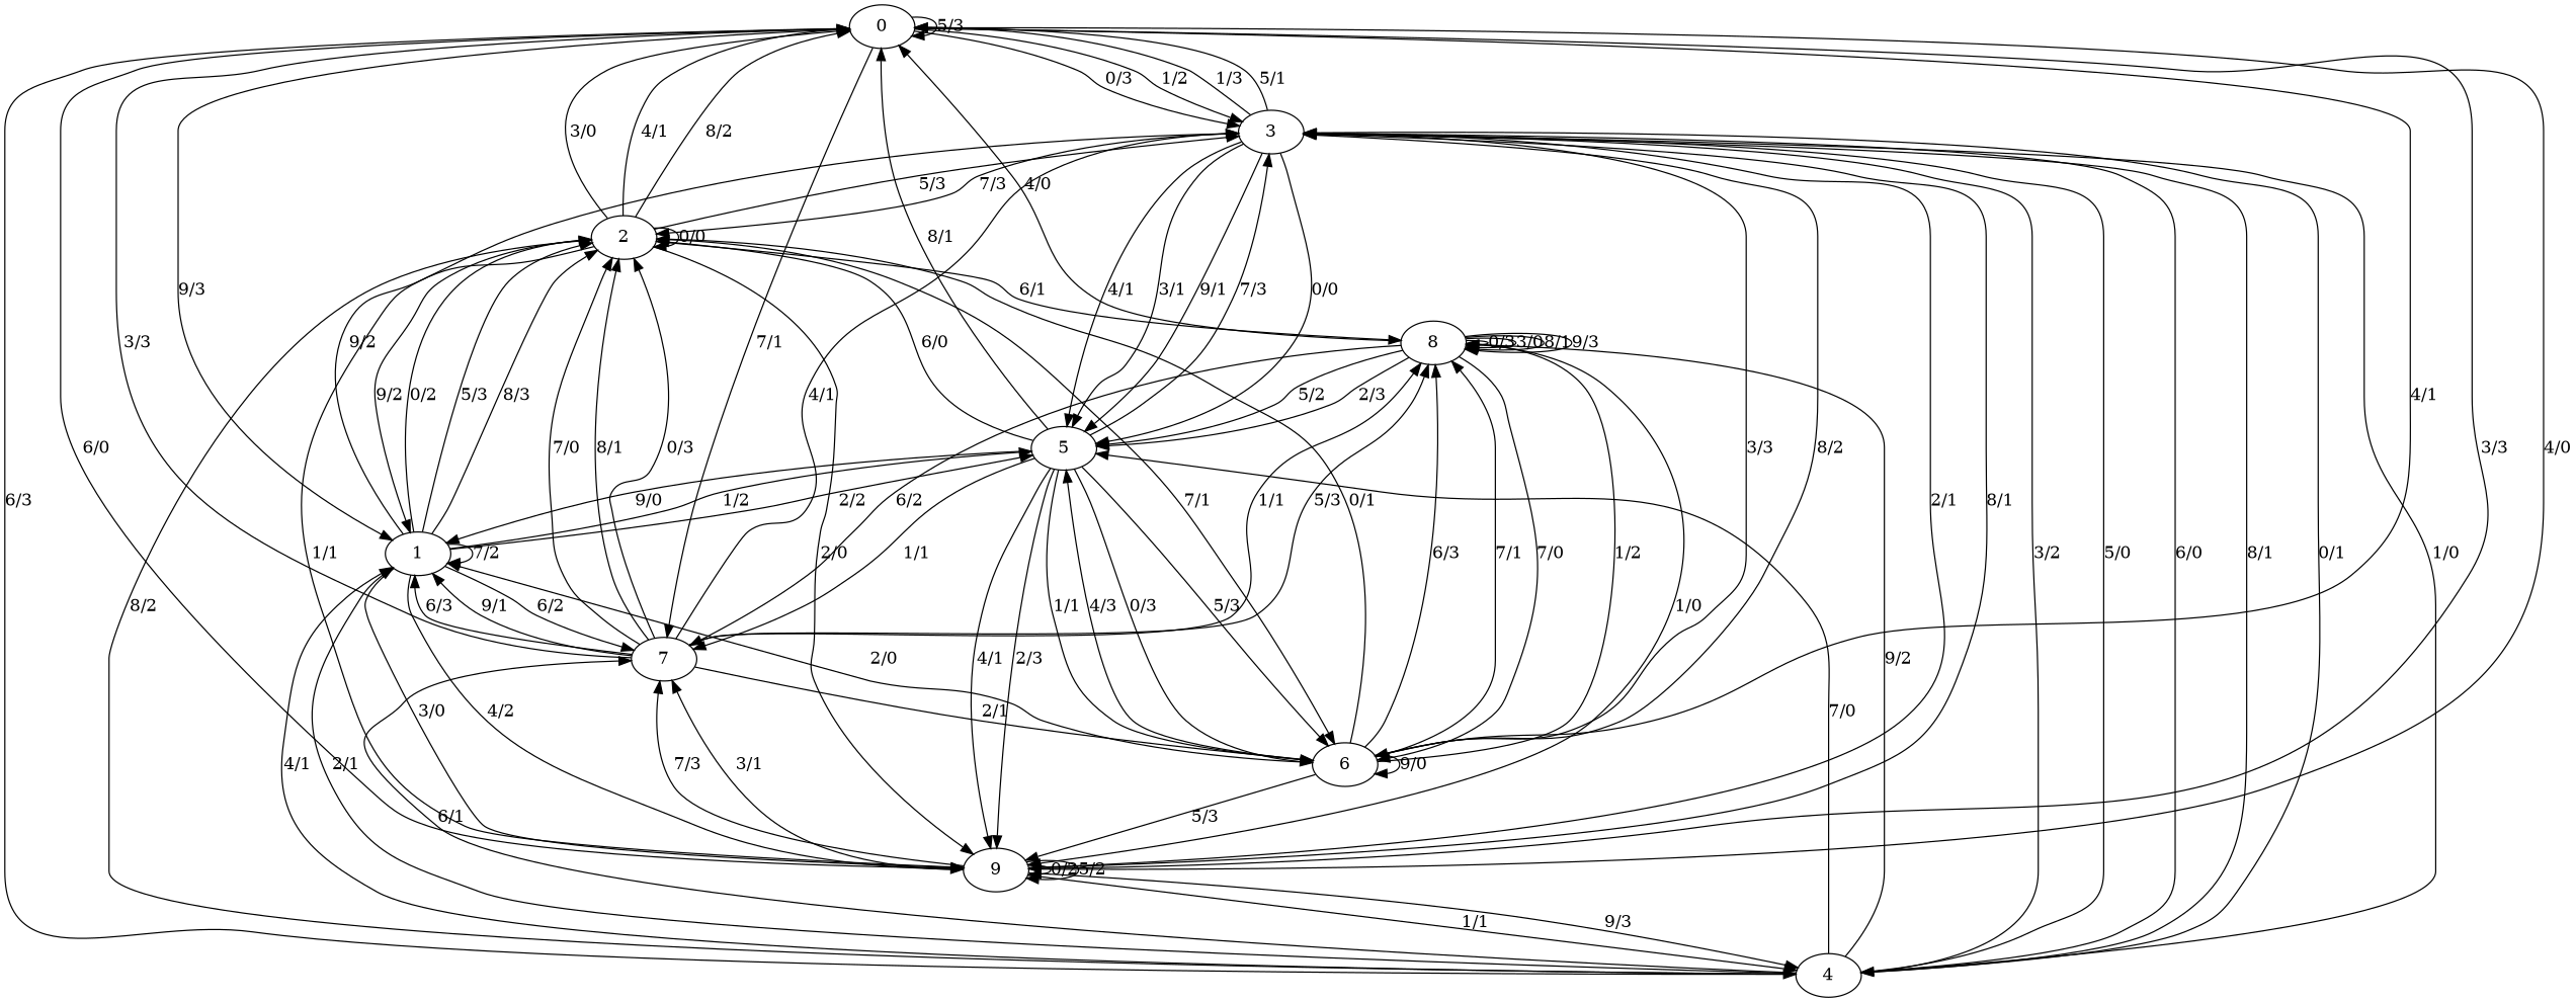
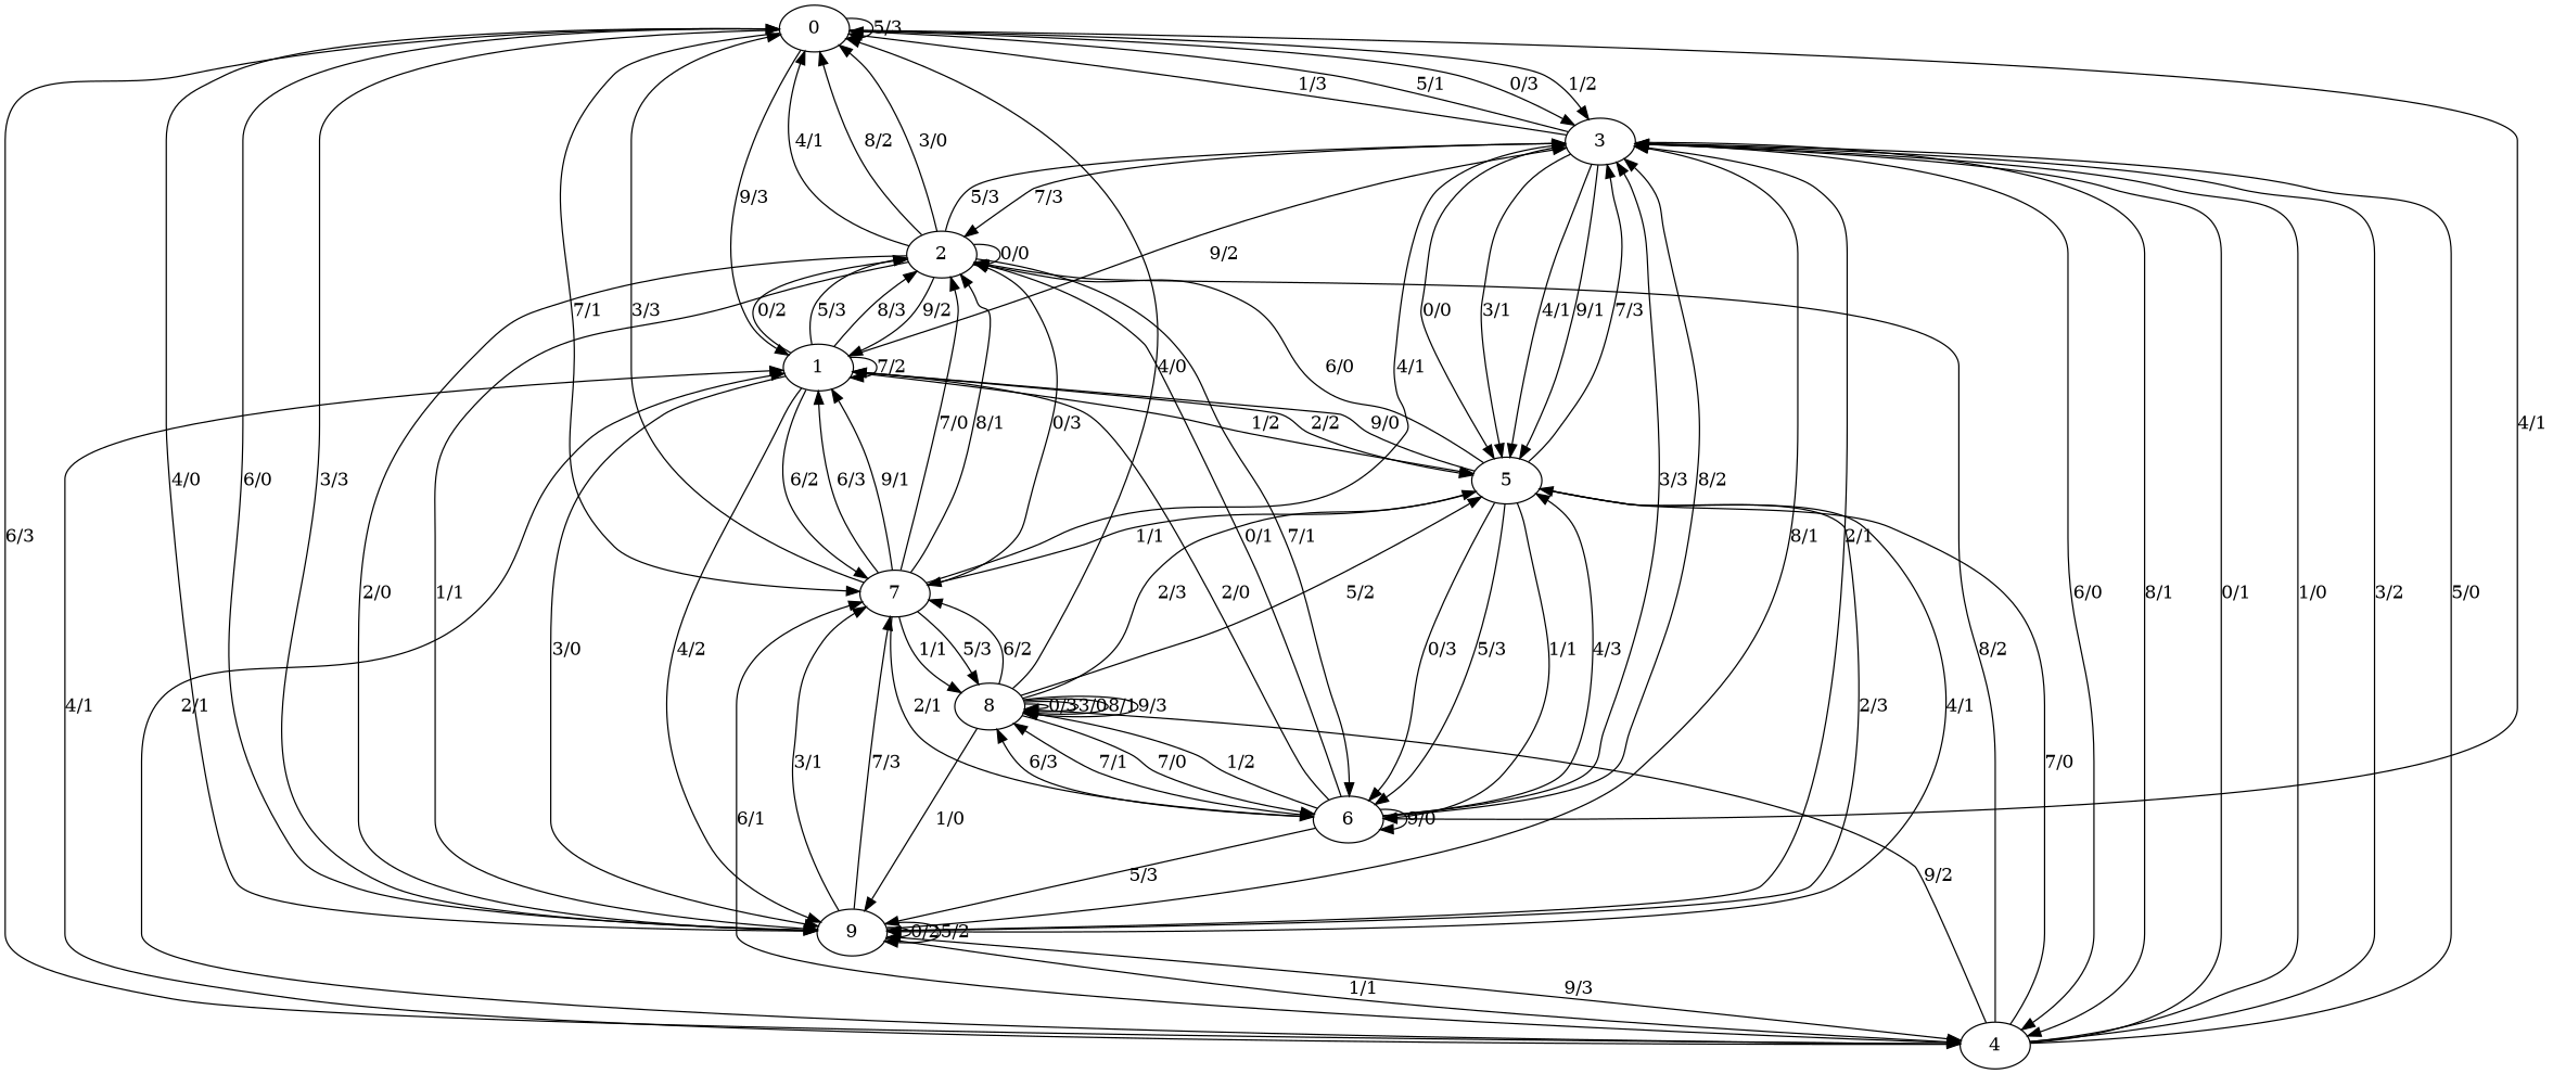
  digraph {
    0
    3
    9
    6
    4
    7
    1
    5
    2
    8
    0 -> 0 [label="5/3"]
    0 -> 3 [label="0/3"]
    0 -> 3 [label="1/2"]
    0 -> 9 [label="3/3"]
    0 -> 6 [label="4/1"]
    0 -> 4 [label="6/3"]
    0 -> 7 [label="7/1"]
    0 -> 1 [label="9/3"]
    3 -> 0 [label="1/3"]
    3 -> 0 [label="5/1"]
    3 -> 4 [label="6/0"]
    3 -> 4 [label="8/1"]
    3 -> 5 [label="0/0"]
    3 -> 5 [label="3/1"]
    3 -> 5 [label="4/1"]
    3 -> 5 [label="9/1"]
    3 -> 2 [label="7/3"]
    9 -> 0 [label="4/0"]
    9 -> 0 [label="6/0"]
    9 -> 3 [label="2/1"]
    9 -> 3 [label="8/1"]
    9 -> 9 [label="0/2"]
    9 -> 9 [label="5/2"]
    9 -> 4 [label="1/1"]
    9 -> 4 [label="9/3"]
    9 -> 7 [label="3/1"]
    9 -> 7 [label="7/3"]
    6 -> 3 [label="3/3"]
    6 -> 3 [label="8/2"]
    6 -> 9 [label="5/3"]
    6 -> 6 [label="9/0"]
    6 -> 1 [label="2/0"]
    6 -> 5 [label="4/3"]
    6 -> 2 [label="0/1"]
    6 -> 8 [label="1/2"]
    6 -> 8 [label="6/3"]
    6 -> 8 [label="7/1"]
    4 -> 3 [label="0/1"]
    4 -> 3 [label="1/0"]
    4 -> 3 [label="3/2"]
    4 -> 3 [label="5/0"]
    4 -> 7 [label="6/1"]
    4 -> 1 [label="2/1"]
    4 -> 1 [label="4/1"]
    4 -> 5 [label="7/0"]
    4 -> 2 [label="8/2"]
    4 -> 8 [label="9/2"]
    7 -> 0 [label="3/3"]
    7 -> 3 [label="4/1"]
    7 -> 6 [label="2/1"]
    7 -> 1 [label="6/3"]
    7 -> 1 [label="9/1"]
    7 -> 2 [label="0/3"]
    7 -> 2 [label="7/0"]
    7 -> 2 [label="8/1"]
    7 -> 8 [label="1/1"]
    7 -> 8 [label="5/3"]
    1 -> 3 [label="9/2"]
    1 -> 9 [label="3/0"]
    1 -> 9 [label="4/2"]
    1 -> 7 [label="6/2"]
    1 -> 1 [label="7/2"]
    1 -> 5 [label="1/2"]
    1 -> 5 [label="2/2"]
    1 -> 2 [label="0/2"]
    1 -> 2 [label="5/3"]
    1 -> 2 [label="8/3"]
-   5 -> 0 [label="8/1"]
    5 -> 3 [label="7/3"]
    5 -> 9 [label="2/3"]
    5 -> 9 [label="4/1"]
    5 -> 6 [label="0/3"]
    5 -> 6 [label="1/1"]
    5 -> 6 [label="5/3"]
    5 -> 7 [label="1/1"]
    5 -> 1 [label="9/0"]
    5 -> 2 [label="6/0"]
    2 -> 0 [label="3/0"]
    2 -> 0 [label="4/1"]
    2 -> 0 [label="8/2"]
    2 -> 3 [label="5/3"]
    2 -> 9 [label="1/1"]
    2 -> 9 [label="2/0"]
    2 -> 6 [label="7/1"]
    2 -> 1 [label="9/2"]
    2 -> 2 [label="0/0"]
-   2 -> 8 [label="6/1"]
    8 -> 0 [label="4/0"]
    8 -> 9 [label="1/0"]
    8 -> 6 [label="7/0"]
    8 -> 7 [label="6/2"]
    8 -> 5 [label="2/3"]
    8 -> 5 [label="5/2"]
    8 -> 8 [label="0/3"]
    8 -> 8 [label="3/0"]
    8 -> 8 [label="8/1"]
    8 -> 8 [label="9/3"]
  }
